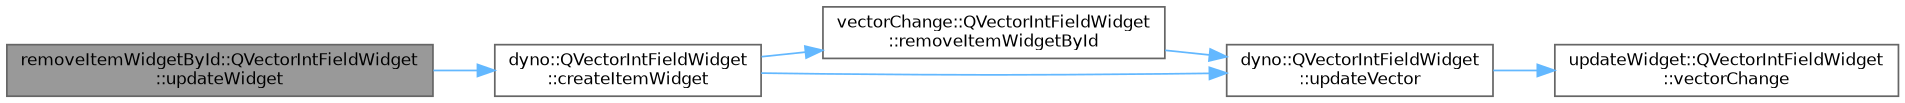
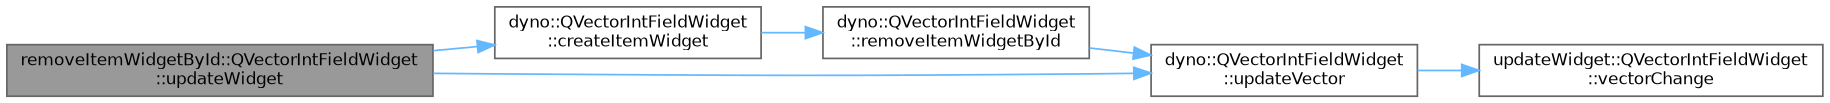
  digraph {
    rankdir=LR
    node [color=grey40 fillcolor=white fontname=Helvetica fontsize=10 shape=box style=filled]
    edge [color=steelblue1 fontname=Helvetica fontsize=10 labelfontname=Helvetica labelfontsize=10 style=solid]
    n1 [color=gray40 fillcolor=grey60 fontcolor=black height=0.2 label="removeItemWidgetById::QVectorIntFieldWidget\l::updateWidget" width=0.4]
    n2 [height=0.2 label="dyno::QVectorIntFieldWidget\l::createItemWidget" width=0.4]
-   n3 [height=0.2 label="vectorChange::QVectorIntFieldWidget\l::removeItemWidgetById" width=0.4]
+   n3 [height=0.2 label="dyno::QVectorIntFieldWidget\l::removeItemWidgetById" width=0.4]
    n4 [height=0.2 label="dyno::QVectorIntFieldWidget\l::updateVector" width=0.4]
    n5 [height=0.2 label="updateWidget::QVectorIntFieldWidget\l::vectorChange" width=0.4]
    n1 -> n2
    n2 -> n3
-   n2 -> n4
+   n1 -> n4
    n3 -> n4
    n4 -> n5
  }
